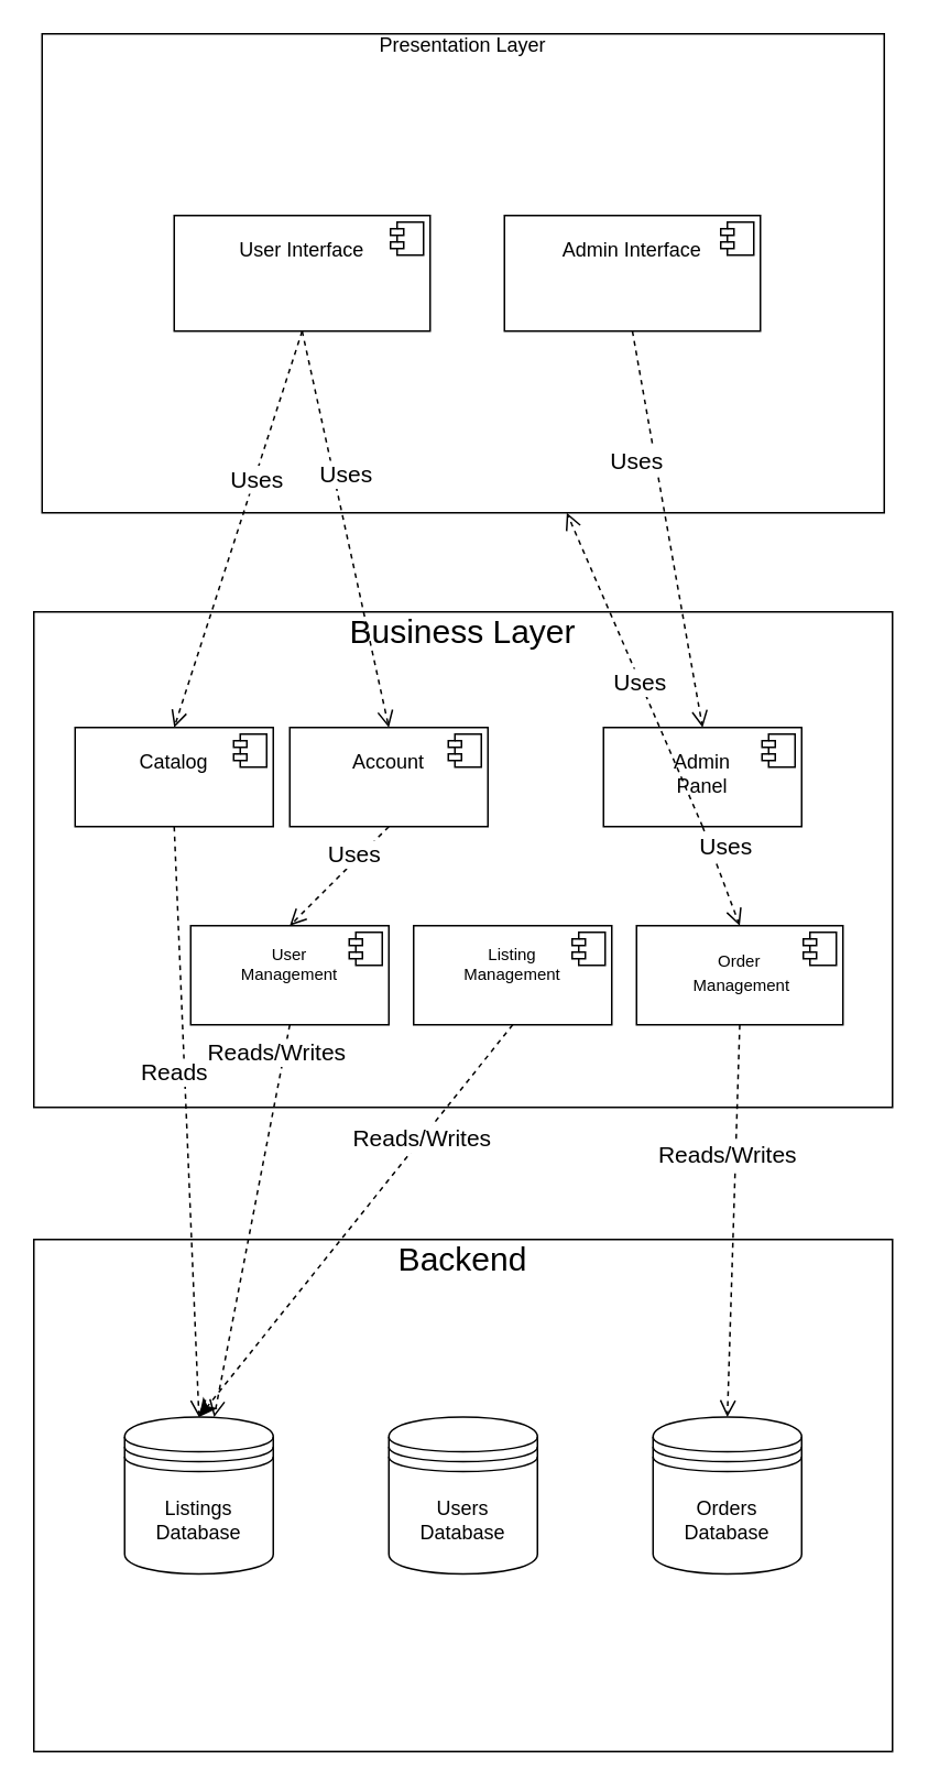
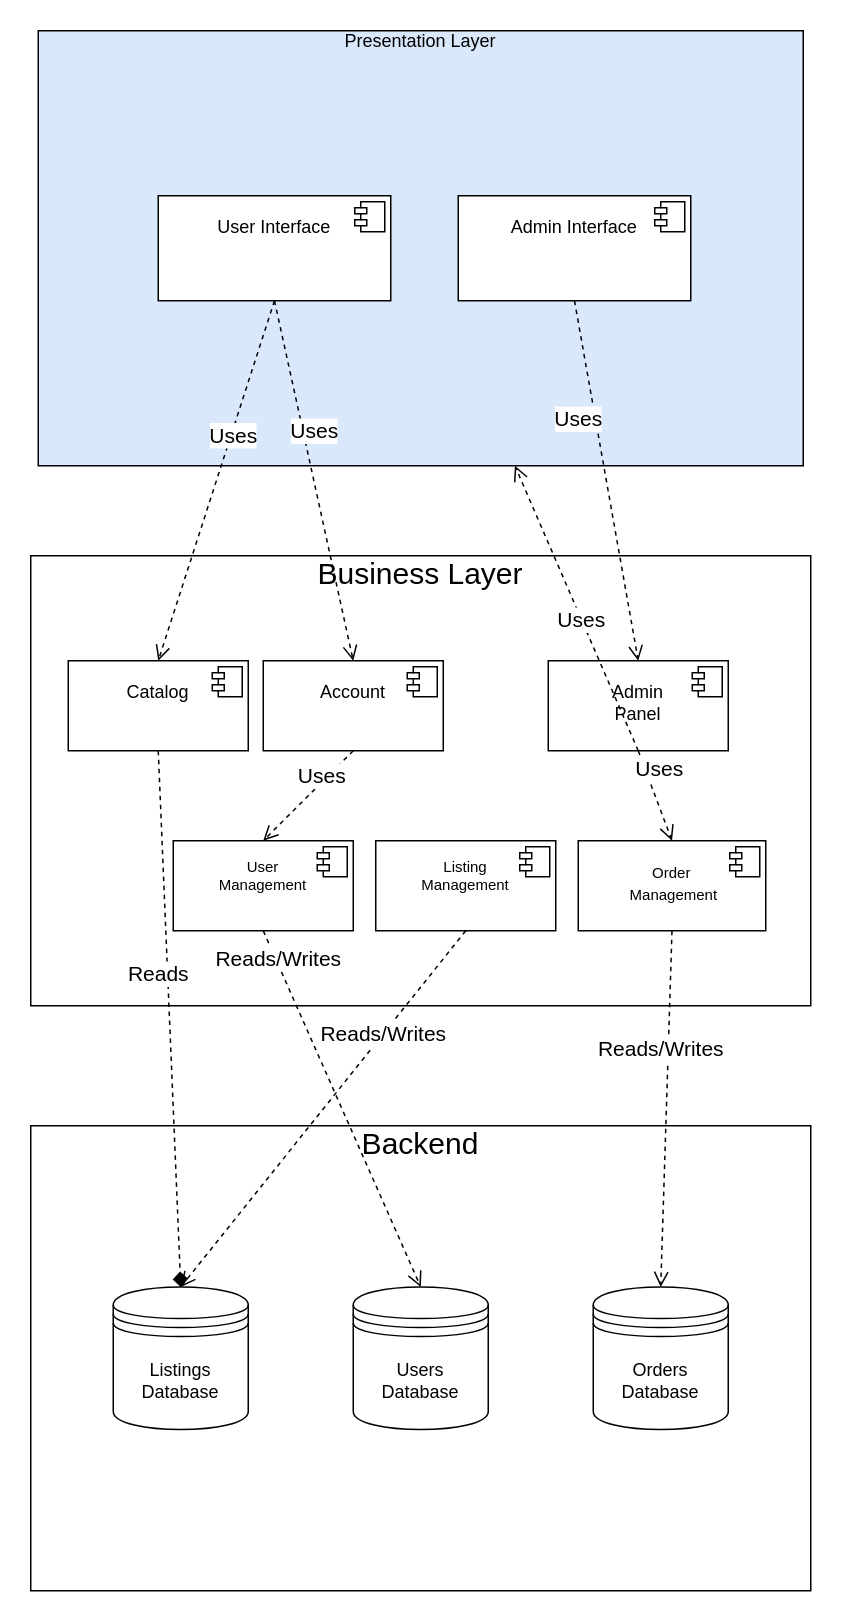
  <mxCell id="0" />
  <mxCell id="1" parent="0" />
- <mxCell id="2" value="&lt;div align=&quot;center&quot;&gt;Presentation Layer&lt;/div&gt;" style="verticalAlign=top;align=center;overflow=fill;html=1;whiteSpace=wrap;" vertex="1" parent="1"><mxGeometry x="25" y="20" width="510" height="290" as="geometry" /></mxCell>
+ <mxCell id="2" value="&lt;div align=&quot;center&quot;&gt;Presentation Layer&lt;/div&gt;" style="verticalAlign=top;align=center;overflow=fill;html=1;whiteSpace=wrap;fillColor=#dae8fc;" vertex="1" parent="1"><mxGeometry x="25" y="20" width="510" height="290" as="geometry" /></mxCell>
  <mxCell id="3" value="&lt;div align=&quot;center&quot;&gt;&lt;br&gt;&lt;/div&gt;&lt;div align=&quot;center&quot;&gt;User Interface&lt;br&gt;&lt;/div&gt;" style="align=left;overflow=fill;html=1;dropTarget=0;whiteSpace=wrap;strokeColor=default;" vertex="1" parent="1"><mxGeometry x="105" y="130" width="155" height="70" as="geometry" /></mxCell>
  <mxCell id="4" value="" style="shape=component;jettyWidth=8;jettyHeight=4;" vertex="1" parent="3"><mxGeometry x="1" width="20" height="20" relative="1" as="geometry"><mxPoint x="-24" y="4" as="offset" /></mxGeometry></mxCell>
  <mxCell id="5" value="&lt;div&gt;&lt;br&gt;&lt;/div&gt;&lt;div&gt;Admin Interface&lt;br&gt;&lt;/div&gt;" style="align=center;overflow=fill;html=1;dropTarget=0;whiteSpace=wrap;verticalAlign=middle;horizontal=1;" vertex="1" parent="1"><mxGeometry x="305" y="130" width="155" height="70" as="geometry" /></mxCell>
  <mxCell id="6" value="" style="shape=component;jettyWidth=8;jettyHeight=4;" vertex="1" parent="5"><mxGeometry x="1" width="20" height="20" relative="1" as="geometry"><mxPoint x="-24" y="4" as="offset" /></mxGeometry></mxCell>
  <mxCell id="7" value="&lt;div style=&quot;font-size: 20px;&quot; align=&quot;center&quot;&gt;&lt;font style=&quot;font-size: 20px;&quot;&gt;Business Layer&lt;br&gt;&lt;/font&gt;&lt;/div&gt;" style="verticalAlign=top;align=center;overflow=fill;html=1;whiteSpace=wrap;" vertex="1" parent="1"><mxGeometry x="20" y="370" width="520" height="300" as="geometry" /></mxCell>
  <mxCell id="8" value="&lt;div align=&quot;center&quot;&gt;&lt;br&gt;&lt;/div&gt;&lt;div align=&quot;center&quot;&gt;Catalog&lt;/div&gt;" style="align=center;overflow=fill;html=1;dropTarget=0;whiteSpace=wrap;strokeColor=default;" vertex="1" parent="1"><mxGeometry x="45" y="440" width="120" height="60" as="geometry" /></mxCell>
  <mxCell id="9" value="" style="shape=component;jettyWidth=8;jettyHeight=4;" vertex="1" parent="8"><mxGeometry x="1" width="20" height="20" relative="1" as="geometry"><mxPoint x="-24" y="4" as="offset" /></mxGeometry></mxCell>
  <mxCell id="10" value="&lt;div&gt;&lt;font style=&quot;font-size: 10px;&quot;&gt;&lt;br&gt;&lt;/font&gt;&lt;/div&gt;&lt;div&gt;&lt;font style=&quot;font-size: 10px;&quot;&gt;Order&lt;/font&gt;&lt;/div&gt;&lt;div&gt;&lt;font style=&quot;font-size: 10px;&quot;&gt;&amp;nbsp;Management&lt;/font&gt;&lt;/div&gt;" style="align=center;overflow=fill;html=1;dropTarget=0;whiteSpace=wrap;strokeColor=default;" vertex="1" parent="1"><mxGeometry x="385" y="560" width="125" height="60" as="geometry" /></mxCell>
  <mxCell id="11" value="" style="shape=component;jettyWidth=8;jettyHeight=4;" vertex="1" parent="10"><mxGeometry x="1" width="20" height="20" relative="1" as="geometry"><mxPoint x="-24" y="4" as="offset" /></mxGeometry></mxCell>
  <mxCell id="12" value="&lt;div style=&quot;font-size: 10px;&quot;&gt;&lt;font style=&quot;font-size: 10px;&quot;&gt;&lt;br&gt;&lt;/font&gt;&lt;/div&gt;&lt;div style=&quot;font-size: 10px;&quot;&gt;&lt;font style=&quot;font-size: 10px;&quot;&gt;Listing &lt;br style=&quot;font-size: 10px;&quot;&gt;&lt;/font&gt;&lt;/div&gt;&lt;div style=&quot;font-size: 10px;&quot;&gt;&lt;font style=&quot;font-size: 10px;&quot;&gt;Managemen&lt;/font&gt;t&lt;br style=&quot;font-size: 10px;&quot;&gt;&lt;/div&gt;" style="align=center;overflow=fill;html=1;dropTarget=0;whiteSpace=wrap;strokeColor=default;fontSize=10;" vertex="1" parent="1"><mxGeometry x="250" y="560" width="120" height="60" as="geometry" /></mxCell>
  <mxCell id="13" value="" style="shape=component;jettyWidth=8;jettyHeight=4;" vertex="1" parent="12"><mxGeometry x="1" width="20" height="20" relative="1" as="geometry"><mxPoint x="-24" y="4" as="offset" /></mxGeometry></mxCell>
  <mxCell id="14" value="&lt;font style=&quot;font-size: 20px;&quot;&gt;Backend&lt;/font&gt;" style="verticalAlign=top;align=center;overflow=fill;html=1;whiteSpace=wrap;" vertex="1" parent="1"><mxGeometry x="20" y="750" width="520" height="310" as="geometry" /></mxCell>
  <mxCell id="15" value="&lt;div&gt;Users&lt;/div&gt;&lt;div&gt;Database&lt;br&gt;&lt;/div&gt;" style="shape=datastore;whiteSpace=wrap;html=1;" vertex="1" parent="1"><mxGeometry x="235" y="857.5" width="90" height="95" as="geometry" /></mxCell>
  <mxCell id="16" value="&lt;div&gt;Listings&lt;/div&gt;&lt;div&gt;Database&lt;br&gt;&lt;/div&gt;" style="shape=datastore;whiteSpace=wrap;html=1;" vertex="1" parent="1"><mxGeometry x="75" y="857.5" width="90" height="95" as="geometry" /></mxCell>
  <mxCell id="17" value="Orders Database" style="shape=datastore;whiteSpace=wrap;html=1;" vertex="1" parent="1"><mxGeometry x="395" y="857.5" width="90" height="95" as="geometry" /></mxCell>
  <mxCell id="18" value="&lt;div style=&quot;font-size: 10px;&quot;&gt;&lt;font style=&quot;font-size: 10px;&quot;&gt;&lt;br&gt;&lt;/font&gt;&lt;/div&gt;&lt;div style=&quot;font-size: 10px;&quot;&gt;&lt;font style=&quot;font-size: 10px;&quot;&gt;User &lt;br style=&quot;font-size: 10px;&quot;&gt;&lt;/font&gt;&lt;/div&gt;&lt;div style=&quot;font-size: 10px;&quot;&gt;&lt;font style=&quot;font-size: 10px;&quot;&gt;Managemen&lt;/font&gt;t&lt;br style=&quot;font-size: 10px;&quot;&gt;&lt;/div&gt;" style="align=center;overflow=fill;html=1;dropTarget=0;whiteSpace=wrap;strokeColor=default;fontSize=10;verticalAlign=middle;" vertex="1" parent="1"><mxGeometry x="115" y="560" width="120" height="60" as="geometry" /></mxCell>
  <mxCell id="19" value="" style="shape=component;jettyWidth=8;jettyHeight=4;" vertex="1" parent="18"><mxGeometry x="1" width="20" height="20" relative="1" as="geometry"><mxPoint x="-24" y="4" as="offset" /></mxGeometry></mxCell>
  <mxCell id="20" value="&lt;div&gt;&lt;br&gt;&lt;/div&gt;&lt;div&gt;Admin&lt;/div&gt;&lt;div&gt;Panel&lt;br&gt;&lt;/div&gt;" style="align=center;overflow=fill;html=1;dropTarget=0;whiteSpace=wrap;strokeColor=default;" vertex="1" parent="1"><mxGeometry x="365" y="440" width="120" height="60" as="geometry" /></mxCell>
  <mxCell id="21" value="" style="shape=component;jettyWidth=8;jettyHeight=4;" vertex="1" parent="20"><mxGeometry x="1" width="20" height="20" relative="1" as="geometry"><mxPoint x="-24" y="4" as="offset" /></mxGeometry></mxCell>
  <mxCell id="22" value="&lt;div&gt;&lt;br&gt;&lt;/div&gt;&lt;div&gt;Account&lt;/div&gt;" style="align=center;overflow=fill;html=1;dropTarget=0;whiteSpace=wrap;strokeColor=default;" vertex="1" parent="1"><mxGeometry x="175" y="440" width="120" height="60" as="geometry" /></mxCell>
  <mxCell id="23" value="" style="shape=component;jettyWidth=8;jettyHeight=4;" vertex="1" parent="22"><mxGeometry x="1" width="20" height="20" relative="1" as="geometry"><mxPoint x="-24" y="4" as="offset" /></mxGeometry></mxCell>
  <mxCell id="24" value="&lt;font style=&quot;font-size: 14px;&quot;&gt;Uses&lt;/font&gt;" style="html=1;verticalAlign=bottom;endArrow=open;dashed=1;endSize=8;curved=0;rounded=0;exitX=0.5;exitY=1;exitDx=0;exitDy=0;entryX=0.5;entryY=0;entryDx=0;entryDy=0;" edge="1" parent="1" source="3" target="8"><mxGeometry x="-0.178" y="5" relative="1" as="geometry"><mxPoint x="345" y="520" as="sourcePoint" /><mxPoint x="265" y="520" as="targetPoint" /><mxPoint as="offset" /></mxGeometry></mxCell>
  <mxCell id="25" value="&lt;font style=&quot;font-size: 14px;&quot;&gt;Uses&lt;/font&gt;" style="html=1;verticalAlign=bottom;endArrow=open;dashed=1;endSize=8;curved=0;rounded=0;exitX=0.5;exitY=1;exitDx=0;exitDy=0;entryX=0.5;entryY=0;entryDx=0;entryDy=0;" edge="1" parent="1" source="5" target="20"><mxGeometry x="-0.269" y="-13" relative="1" as="geometry"><mxPoint x="345" y="520" as="sourcePoint" /><mxPoint x="265" y="520" as="targetPoint" /><mxPoint as="offset" /></mxGeometry></mxCell>
  <mxCell id="26" value="&lt;font style=&quot;font-size: 14px;&quot;&gt;Uses&lt;/font&gt;" style="html=1;verticalAlign=bottom;endArrow=open;dashed=1;endSize=8;curved=0;rounded=0;exitX=0.5;exitY=1;exitDx=0;exitDy=0;entryX=0.5;entryY=0;entryDx=0;entryDy=0;" edge="1" parent="1" source="3" target="22"><mxGeometry x="-0.178" y="5" relative="1" as="geometry"><mxPoint x="193" y="210" as="sourcePoint" /><mxPoint x="115" y="450" as="targetPoint" /><mxPoint as="offset" /></mxGeometry></mxCell>
  <mxCell id="27" value="&lt;font style=&quot;font-size: 14px;&quot;&gt;Uses&lt;/font&gt;" style="html=1;verticalAlign=bottom;endArrow=open;dashed=1;endSize=8;curved=0;rounded=0;exitX=0.5;exitY=1;exitDx=0;exitDy=0;entryX=0.5;entryY=0;entryDx=0;entryDy=0;" edge="1" parent="1" source="22" target="18"><mxGeometry x="-0.178" y="5" relative="1" as="geometry"><mxPoint x="193" y="210" as="sourcePoint" /><mxPoint x="245" y="450" as="targetPoint" /><mxPoint as="offset" /></mxGeometry></mxCell>
  <mxCell id="28" value="&lt;font style=&quot;font-size: 14px;&quot;&gt;Uses&lt;/font&gt;" style="html=1;verticalAlign=bottom;endArrow=open;dashed=1;endSize=8;curved=0;rounded=0;exitX=0.5;exitY=1;exitDx=0;exitDy=0;" edge="1" parent="1" source="20" target="2"><mxGeometry x="-0.178" y="5" relative="1" as="geometry"><mxPoint x="435" y="510" as="sourcePoint" /><mxPoint x="193" y="572" as="targetPoint" /><mxPoint as="offset" /></mxGeometry></mxCell>
  <mxCell id="29" value="&lt;font style=&quot;font-size: 14px;&quot;&gt;Uses&lt;/font&gt;" style="html=1;verticalAlign=bottom;endArrow=open;dashed=1;endSize=8;curved=0;rounded=0;exitX=0.5;exitY=1;exitDx=0;exitDy=0;entryX=0.5;entryY=0;entryDx=0;entryDy=0;" edge="1" parent="1" source="20" target="10"><mxGeometry x="-0.178" y="5" relative="1" as="geometry"><mxPoint x="435" y="510" as="sourcePoint" /><mxPoint x="320" y="570" as="targetPoint" /><mxPoint as="offset" /></mxGeometry></mxCell>
- <mxCell id="30" value="&lt;font style=&quot;font-size: 14px;&quot;&gt;Reads&lt;/font&gt;" style="html=1;verticalAlign=bottom;endArrow=open;dashed=1;endSize=8;curved=0;rounded=0;exitX=0.5;exitY=1;exitDx=0;exitDy=0;entryX=0.5;entryY=0;entryDx=0;entryDy=0;" edge="1" parent="1" source="8" target="16"><mxGeometry x="-0.106" y="-7" relative="1" as="geometry"><mxPoint x="193" y="210" as="sourcePoint" /><mxPoint x="115" y="450" as="targetPoint" /><mxPoint as="offset" /></mxGeometry></mxCell>
- <mxCell id="31" value="&lt;font style=&quot;font-size: 14px;&quot;&gt;Reads/Writes&lt;/font&gt;" style="html=1;verticalAlign=bottom;endArrow=open;dashed=1;endSize=8;curved=0;rounded=0;exitX=0.5;exitY=1;exitDx=0;exitDy=0;" edge="1" parent="1" source="18" target="16"><mxGeometry x="-0.757" y="-3" relative="1" as="geometry"><mxPoint x="115" y="510" as="sourcePoint" /><mxPoint x="130" y="868" as="targetPoint" /><mxPoint as="offset" /></mxGeometry></mxCell>
- <mxCell id="32" value="&lt;font style=&quot;font-size: 14px;&quot;&gt;Reads/Writes&lt;/font&gt;" style="html=1;verticalAlign=bottom;endArrow=classic;dashed=1;endSize=8;curved=0;rounded=0;exitX=0.5;exitY=1;exitDx=0;exitDy=0;entryX=0.5;entryY=0;entryDx=0;entryDy=0;" edge="1" parent="1" source="12" target="16"><mxGeometry x="-0.363" y="7" relative="1" as="geometry"><mxPoint x="185" y="630" as="sourcePoint" /><mxPoint x="290" y="868" as="targetPoint" /><mxPoint as="offset" /></mxGeometry></mxCell>
+ <mxCell id="30" value="&lt;font style=&quot;font-size: 14px;&quot;&gt;Reads&lt;/font&gt;" style="html=1;verticalAlign=bottom;endArrow=diamond;dashed=1;endSize=8;curved=0;rounded=0;exitX=0.5;exitY=1;exitDx=0;exitDy=0;entryX=0.5;entryY=0;entryDx=0;entryDy=0;" edge="1" parent="1" source="8" target="16"><mxGeometry x="-0.106" y="-7" relative="1" as="geometry"><mxPoint x="193" y="210" as="sourcePoint" /><mxPoint x="115" y="450" as="targetPoint" /><mxPoint as="offset" /></mxGeometry></mxCell>
+ <mxCell id="31" value="&lt;font style=&quot;font-size: 14px;&quot;&gt;Reads/Writes&lt;/font&gt;" style="html=1;verticalAlign=bottom;endArrow=open;dashed=1;endSize=8;curved=0;rounded=0;exitX=0.5;exitY=1;exitDx=0;exitDy=0;entryX=0.5;entryY=0;entryDx=0;entryDy=0;" edge="1" parent="1" source="18" target="15"><mxGeometry x="-0.757" y="-3" relative="1" as="geometry"><mxPoint x="115" y="510" as="sourcePoint" /><mxPoint x="130" y="868" as="targetPoint" /><mxPoint as="offset" /></mxGeometry></mxCell>
+ <mxCell id="32" value="&lt;font style=&quot;font-size: 14px;&quot;&gt;Reads/Writes&lt;/font&gt;" style="html=1;verticalAlign=bottom;endArrow=open;dashed=1;endSize=8;curved=0;rounded=0;exitX=0.5;exitY=1;exitDx=0;exitDy=0;entryX=0.5;entryY=0;entryDx=0;entryDy=0;" edge="1" parent="1" source="12" target="16"><mxGeometry x="-0.363" y="7" relative="1" as="geometry"><mxPoint x="185" y="630" as="sourcePoint" /><mxPoint x="290" y="868" as="targetPoint" /><mxPoint as="offset" /></mxGeometry></mxCell>
  <mxCell id="33" value="&lt;font style=&quot;font-size: 14px;&quot;&gt;Reads/Writes&lt;/font&gt;" style="html=1;verticalAlign=bottom;endArrow=open;dashed=1;endSize=8;curved=0;rounded=0;exitX=0.5;exitY=1;exitDx=0;exitDy=0;entryX=0.5;entryY=0;entryDx=0;entryDy=0;" edge="1" parent="1" source="10" target="17"><mxGeometry x="-0.241" y="-5" relative="1" as="geometry"><mxPoint x="372.5" y="619.5" as="sourcePoint" /><mxPoint x="477.5" y="857.5" as="targetPoint" /><mxPoint as="offset" /></mxGeometry></mxCell>
